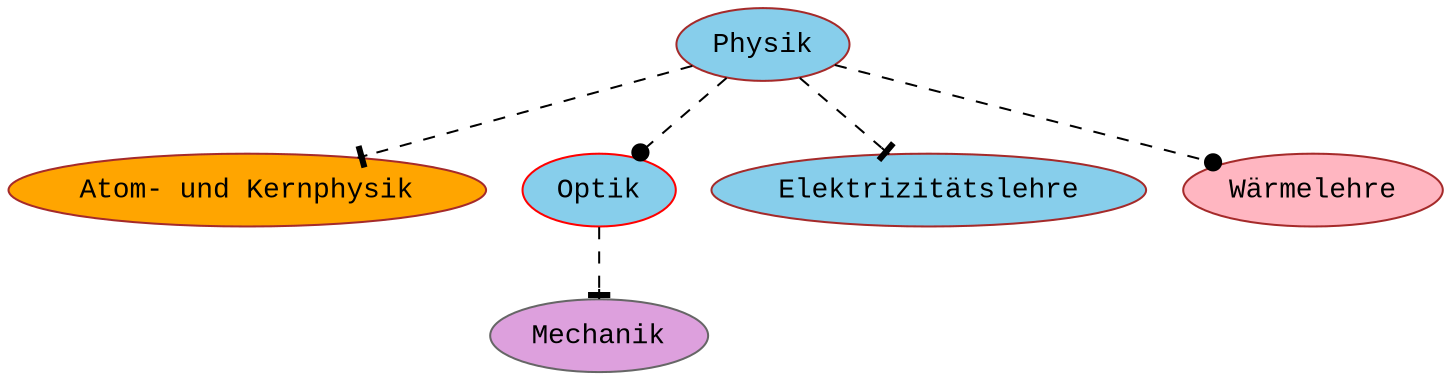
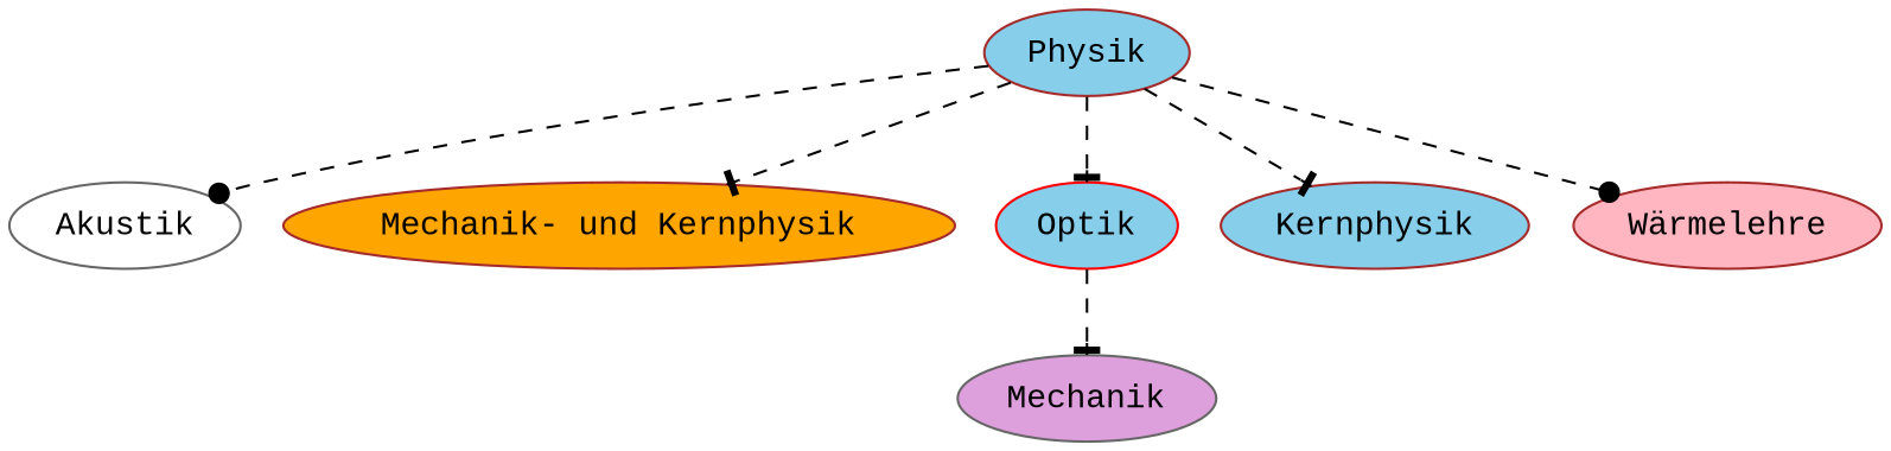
  digraph {
    fontname="Liberation Mono"
    node [color=brown fillcolor=skyblue fontname="Liberation Mono" style=filled]
    edge [arrowhead=dot fontname="Liberation Mono" style=dashed]
    Physik
-   "Atom- und Kernphysik" [fillcolor=orange]
+   Akustik [color=gray40 fillcolor=white]
+   "Atom- und Kernphysik" [fillcolor=orange label="Mechanik- und Kernphysik"]
    Optik [color=red]
-   "Elektrizitätslehre"
+   "Elektrizitätslehre" [label=Kernphysik]
    "Wärmelehre" [fillcolor=lightpink]
    Mechanik [color=gray40 fillcolor=plum]
+   Physik -> Akustik
    Physik -> "Atom- und Kernphysik" [arrowhead=tee]
-   Physik -> Optik
+   Physik -> Optik [arrowhead=tee]
    Physik -> "Elektrizitätslehre" [arrowhead=tee]
    Physik -> "Wärmelehre"
    Optik -> Mechanik [arrowhead=tee]
  }
